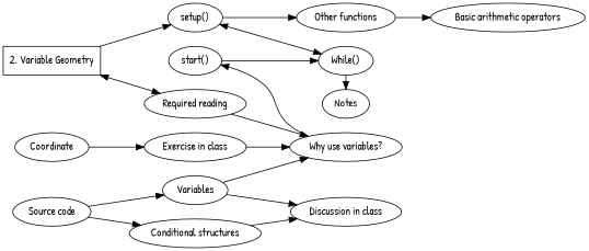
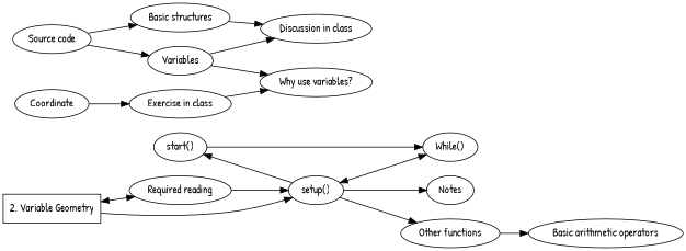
  digraph {
    fontname="Patrick Hand"
    rankdir=LR
    node [fontname="Patrick Hand"]
    edge [fontname="Patrick Hand"]
    n1 [label="While()"]
    n2 [label=Notes]
    n3 [label="start()"]
    n4 [label="Required reading"]
    n5 [label="setup()"]
    n6 [label="2. Variable Geometry" penwidth="1pt" shape=rectangle style=bold]
    n7 [label="Other functions"]
    n8 [label="Source code"]
    n9 [label=Variables]
-   n10 [label="Conditional structures"]
+   n10 [label="Basic structures"]
    n11 [label=Coordinate]
    n12 [label="Exercise in class"]
    n13 [label="Discussion in class"]
    n14 [label="Why use variables?"]
    n15 [label="Basic arithmetic operators"]
    subgraph sub_1 {
      rank=same
      n1
      n2
    }
    subgraph sub_2 {
      rank=same
      n3
      n4
    }
-   n1 -> n2
+   n5 -> n2
    n3 -> n1
-   n4 -> n14
+   n4 -> n5
    n5 -> n1 [dir=both]
-   n14 -> n3
+   n5 -> n3
    n5 -> n7
    n6 -> n4 [dir=both]
    n6 -> n5
    n7 -> n15
    n8 -> n9
    n8 -> n10
    n9 -> n13
    n9 -> n14
    n10 -> n13
    n11 -> n12
    n12 -> n14
  }
